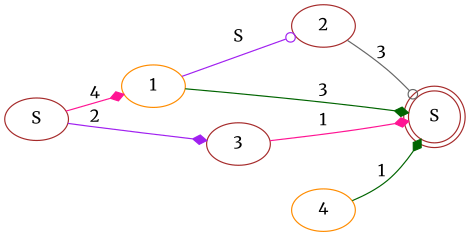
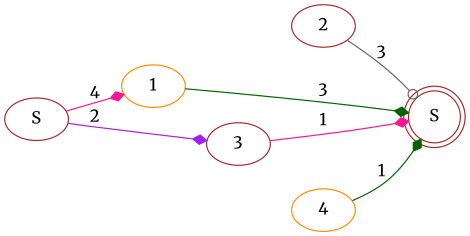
  digraph {
    fontname=Merriweather
    rankdir=LR
    node [color=brown fontname=Merriweather]
    edge [arrowhead=diamond color=deeppink fontname=Merriweather]
    n1 [label=S]
    1 [color=darkorange]
    3
    2
    n5 [label=S shape=doublecircle]
    4 [color=darkorange]
    n1 -> 1 [label=4]
    n1 -> 3 [color=purple label=2]
-   1 -> 2 [arrowhead=odot color=purple label=S]
    1 -> n5 [color=darkgreen label=3]
    3 -> n5 [label=1]
    2 -> n5 [arrowhead=odot color=gray40 label=3]
    4 -> n5 [color=darkgreen label=1]
  }
